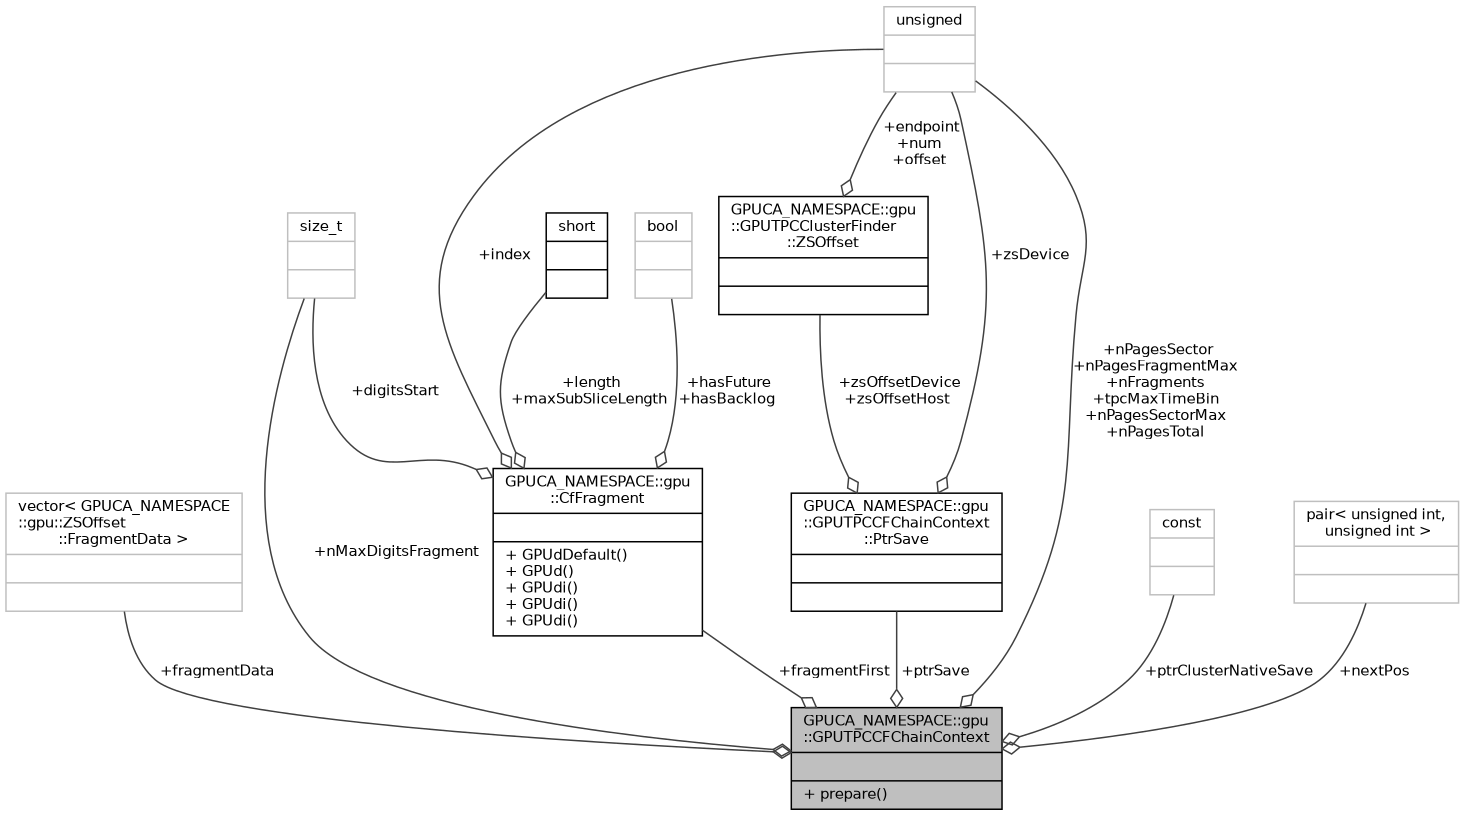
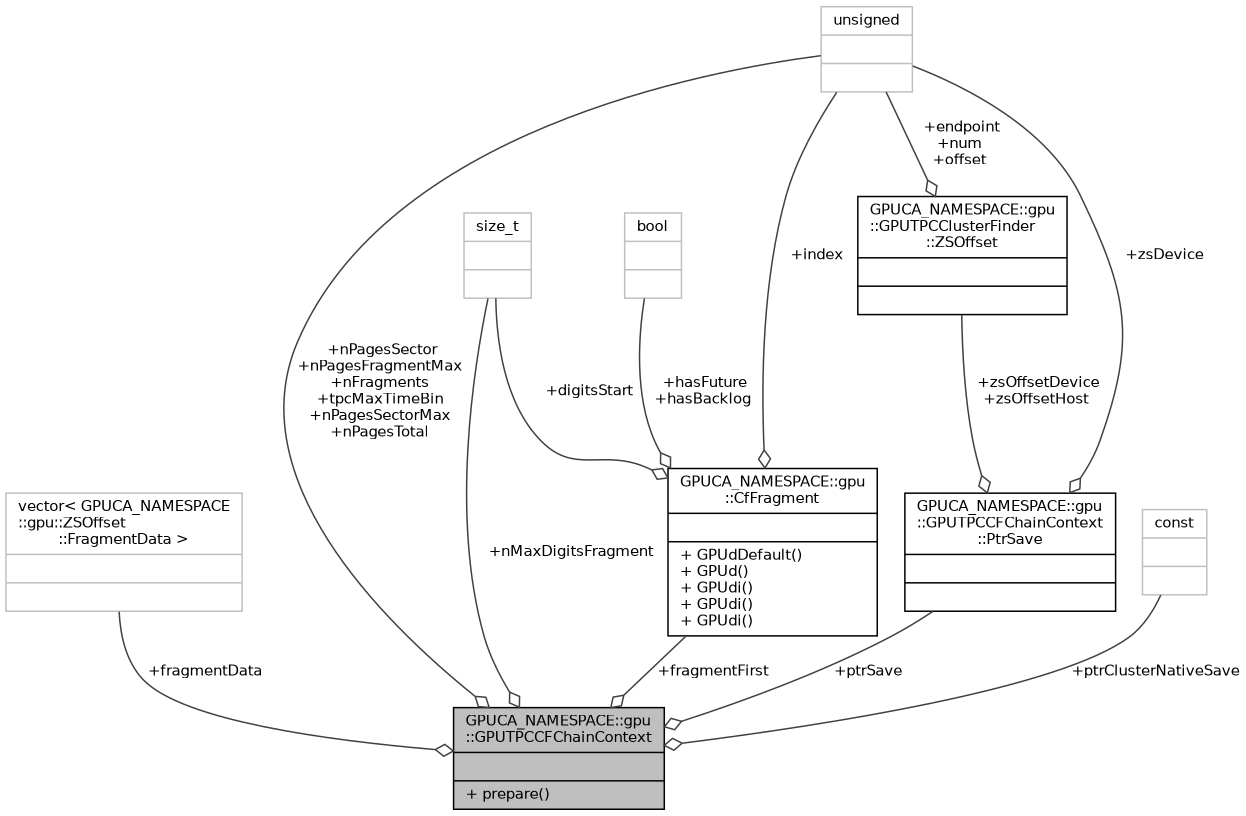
  digraph {
    node [color=grey75 fontname=Helvetica fontsize=10 shape=record]
    edge [arrowhead=odiamond color=grey25 fontname=Helvetica fontsize=10 labelfontname=Helvetica labelfontsize=10 style=solid]
    n1 [color=black fillcolor=grey75 fontcolor=black height=0.2 label="{GPUCA_NAMESPACE::gpu\l::GPUTPCCFChainContext\n||+ prepare()\l}" style=filled width=0.4]
    n2 [height=0.2 label="{vector\< GPUCA_NAMESPACE\l::gpu::ZSOffset\l::FragmentData \>\n||}" width=0.4]
    n3 [height=0.2 label="{size_t\n||}" width=0.4]
    n4 [color=black height=0.2 label="{GPUCA_NAMESPACE::gpu\l::CfFragment\n||+ GPUdDefault()\l+ GPUd()\l+ GPUdi()\l+ GPUdi()\l+ GPUdi()\l}" width=0.4]
    n5 [color=black height=0.2 label="{GPUCA_NAMESPACE::gpu\l::GPUTPCCFChainContext\l::PtrSave\n||}" width=0.4]
    n6 [color=black height=0.2 label="{GPUCA_NAMESPACE::gpu\l::GPUTPCClusterFinder\l::ZSOffset\n||}" width=0.4]
    n7 [height=0.2 label="{unsigned\n||}" width=0.4]
    n8 [height=0.2 label="{const\n||}" width=0.4]
-   n9 [height=0.2 label="{pair\< unsigned int,\l unsigned int \>\n||}" width=0.4]
-   n10 [color=black height=0.2 label="{short\n||}" width=0.4]
    n11 [height=0.2 label="{bool\n||}" width=0.4]
    n2 -> n1 [label=" +fragmentData"]
    n3 -> n1 [label=" +nMaxDigitsFragment"]
    n3 -> n4 [label=" +digitsStart"]
    n4 -> n1 [label=" +fragmentFirst"]
    n5 -> n1 [label=" +ptrSave"]
    n6 -> n5 [label=" +zsOffsetDevice\n+zsOffsetHost"]
    n7 -> n1 [label=" +nPagesSector\n+nPagesFragmentMax\n+nFragments\n+tpcMaxTimeBin\n+nPagesSectorMax\n+nPagesTotal"]
    n7 -> n4 [label=" +index"]
    n7 -> n5 [label=" +zsDevice"]
    n7 -> n6 [label=" +endpoint\n+num\n+offset"]
    n8 -> n1 [label=" +ptrClusterNativeSave"]
-   n9 -> n1 [label=" +nextPos"]
-   n10 -> n4 [label=" +length\n+maxSubSliceLength"]
    n11 -> n4 [label=" +hasFuture\n+hasBacklog"]
  }
